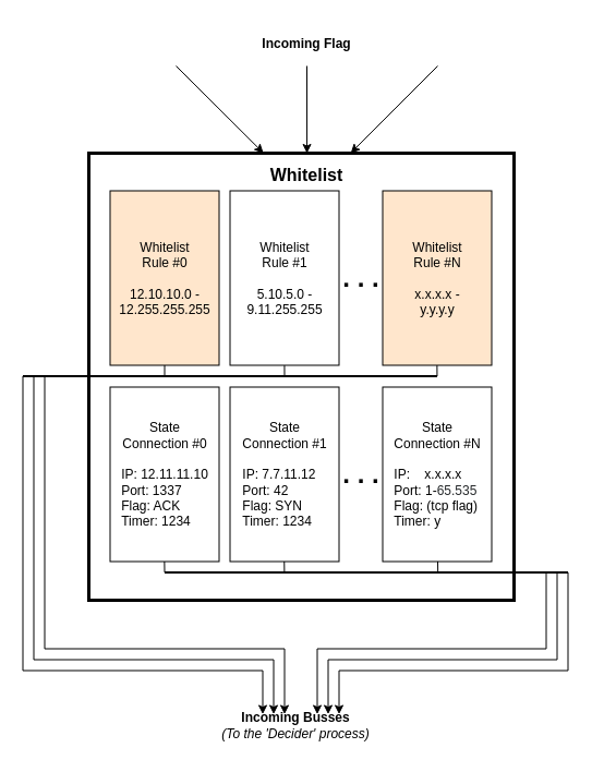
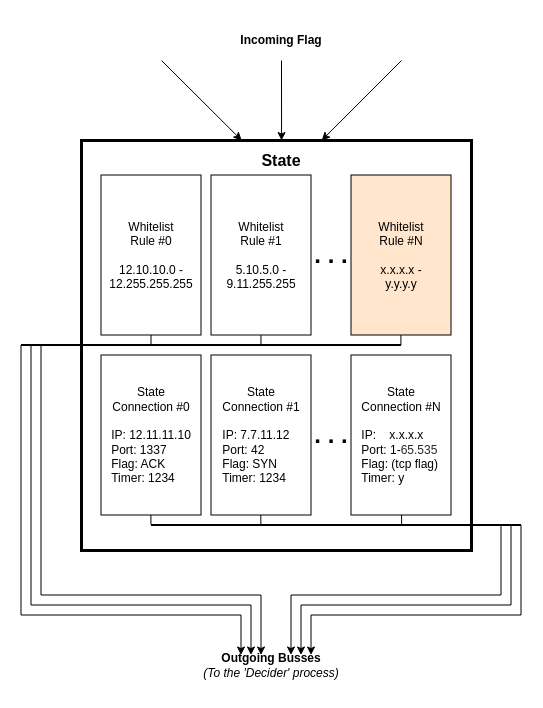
  <mxCell id="0" />
  <mxCell id="1" parent="0" />
  <mxCell id="2" value="" style="rounded=0;whiteSpace=wrap;html=1;strokeWidth=3;" parent="1" vertex="1"><mxGeometry x="81" y="140" width="390" height="410" as="geometry" /></mxCell>
- <mxCell id="3" value="Whitelist&lt;br&gt;Rule #0&lt;br&gt;&lt;br&gt;12.10.10.0 - 12.255.255.255&lt;br&gt;" style="rounded=0;whiteSpace=wrap;html=1;fillColor=#ffe6cc;" parent="1" vertex="1"><mxGeometry x="100.5" y="174.5" width="100" height="160" as="geometry" /></mxCell>
+ <mxCell id="3" value="Whitelist&lt;br&gt;Rule #0&lt;br&gt;&lt;br&gt;12.10.10.0 - 12.255.255.255&lt;br&gt;" style="rounded=0;whiteSpace=wrap;html=1;" parent="1" vertex="1"><mxGeometry x="100.5" y="174.5" width="100" height="160" as="geometry" /></mxCell>
  <mxCell id="4" value="Whitelist&lt;br&gt;Rule #1&lt;br&gt;&lt;br&gt;5.10.5.0 - 9.11.255.255&lt;br&gt;" style="rounded=0;whiteSpace=wrap;html=1;" parent="1" vertex="1"><mxGeometry x="210.5" y="174.5" width="100" height="160" as="geometry" /></mxCell>
  <mxCell id="5" value="Whitelist&lt;br&gt;Rule #N&lt;br&gt;&lt;br&gt;x.x.x.x -&lt;br&gt;y.y.y.y&lt;br&gt;" style="rounded=0;whiteSpace=wrap;html=1;fillColor=#ffe6cc;" parent="1" vertex="1"><mxGeometry x="350.5" y="174.5" width="100" height="160" as="geometry" /></mxCell>
  <mxCell id="6" value="&lt;b&gt;&lt;font style=&quot;font-size: 24px&quot;&gt;. . .&lt;/font&gt;&lt;/b&gt;" style="text;html=1;strokeColor=none;fillColor=none;align=center;verticalAlign=middle;whiteSpace=wrap;rounded=0;" parent="1" vertex="1"><mxGeometry x="310.5" y="244.5" width="40" height="20" as="geometry" /></mxCell>
  <mxCell id="7" value="State&lt;br&gt;Connection #0&lt;br&gt;&lt;br&gt;&lt;div style=&quot;text-align: left&quot;&gt;IP: 12.11.11.10&lt;/div&gt;&lt;div style=&quot;text-align: left&quot;&gt;Port: 1337&lt;br&gt;Flag: ACK&lt;br&gt;&lt;/div&gt;&lt;div style=&quot;text-align: left&quot;&gt;Timer: 1234&lt;/div&gt;" style="rounded=0;whiteSpace=wrap;html=1;" parent="1" vertex="1"><mxGeometry x="100.5" y="354.5" width="100" height="160" as="geometry" /></mxCell>
  <mxCell id="8" value="State&lt;br&gt;Connection #1&lt;br&gt;&lt;br&gt;&lt;div style=&quot;text-align: left&quot;&gt;IP: 7.7.11.12&lt;/div&gt;&lt;div style=&quot;text-align: left&quot;&gt;Port: 42&lt;br&gt;Flag: SYN&lt;br&gt;&lt;/div&gt;&lt;div style=&quot;text-align: left&quot;&gt;Timer: 1234&lt;/div&gt;" style="rounded=0;whiteSpace=wrap;html=1;" parent="1" vertex="1"><mxGeometry x="210.5" y="354.5" width="100" height="160" as="geometry" /></mxCell>
  <mxCell id="9" value="State&lt;br&gt;Connection #N&lt;br&gt;&lt;br&gt;&lt;div style=&quot;text-align: left&quot;&gt;IP:&amp;nbsp; &amp;nbsp; x.x.x.x&lt;/div&gt;&lt;div style=&quot;text-align: left&quot;&gt;Port: 1-&lt;span style=&quot;color: rgb(36 , 39 , 41) ; font-family: &amp;#34;arial&amp;#34; , &amp;#34;helvetica neue&amp;#34; , &amp;#34;helvetica&amp;#34; , sans-serif ; background-color: rgb(255 , 255 , 255)&quot;&gt;&lt;font style=&quot;font-size: 12px&quot;&gt;65.535&lt;/font&gt;&lt;/span&gt;&lt;br&gt;Flag: (tcp flag)&lt;br&gt;&lt;/div&gt;&lt;div style=&quot;text-align: left&quot;&gt;Timer: y&lt;/div&gt;" style="rounded=0;whiteSpace=wrap;html=1;" parent="1" vertex="1"><mxGeometry x="350.5" y="354.5" width="100" height="160" as="geometry" /></mxCell>
  <mxCell id="10" value="&lt;b&gt;&lt;font style=&quot;font-size: 24px&quot;&gt;. . .&lt;/font&gt;&lt;/b&gt;" style="text;html=1;strokeColor=none;fillColor=none;align=center;verticalAlign=middle;whiteSpace=wrap;rounded=0;" parent="1" vertex="1"><mxGeometry x="310.5" y="424.5" width="40" height="20" as="geometry" /></mxCell>
  <mxCell id="11" value="" style="endArrow=classic;html=1;entryX=0.513;entryY=0;entryDx=0;entryDy=0;entryPerimeter=0;" parent="1" target="2" edge="1"><mxGeometry width="50" height="50" relative="1" as="geometry"><mxPoint x="281" y="60" as="sourcePoint" /><mxPoint x="271" y="110" as="targetPoint" /></mxGeometry></mxCell>
  <mxCell id="12" value="" style="endArrow=classic;html=1;entryX=0.513;entryY=0;entryDx=0;entryDy=0;entryPerimeter=0;" parent="1" edge="1"><mxGeometry width="50" height="50" relative="1" as="geometry"><mxPoint x="161" y="60" as="sourcePoint" /><mxPoint x="241.186" y="139.93" as="targetPoint" /></mxGeometry></mxCell>
  <mxCell id="13" value="" style="endArrow=classic;html=1;entryX=0.513;entryY=0;entryDx=0;entryDy=0;entryPerimeter=0;" parent="1" edge="1"><mxGeometry width="50" height="50" relative="1" as="geometry"><mxPoint x="401" y="60" as="sourcePoint" /><mxPoint x="321.186" y="139.93" as="targetPoint" /></mxGeometry></mxCell>
  <mxCell id="14" value="&lt;b&gt;Incoming Flag&lt;/b&gt;" style="text;html=1;strokeColor=none;fillColor=none;align=center;verticalAlign=middle;whiteSpace=wrap;rounded=0;" parent="1" vertex="1"><mxGeometry x="171" y="20" width="220" height="40" as="geometry" /></mxCell>
  <mxCell id="15" value="" style="endArrow=none;html=1;entryX=0.5;entryY=1;entryDx=0;entryDy=0;" parent="1" target="3" edge="1"><mxGeometry width="50" height="50" relative="1" as="geometry"><mxPoint x="150.5" y="344.5" as="sourcePoint" /><mxPoint x="155.5" y="334.5" as="targetPoint" /></mxGeometry></mxCell>
  <mxCell id="16" value="" style="endArrow=none;html=1;entryX=0.5;entryY=1;entryDx=0;entryDy=0;" parent="1" edge="1"><mxGeometry width="50" height="50" relative="1" as="geometry"><mxPoint x="260.5" y="344.5" as="sourcePoint" /><mxPoint x="260.444" y="334.611" as="targetPoint" /></mxGeometry></mxCell>
  <mxCell id="17" value="" style="endArrow=none;html=1;entryX=0.5;entryY=1;entryDx=0;entryDy=0;" parent="1" edge="1"><mxGeometry width="50" height="50" relative="1" as="geometry"><mxPoint x="400.447" y="344.5" as="sourcePoint" /><mxPoint x="400.391" y="334.611" as="targetPoint" /></mxGeometry></mxCell>
  <mxCell id="18" value="" style="endArrow=none;html=1;strokeWidth=2;" parent="1" edge="1"><mxGeometry width="50" height="50" relative="1" as="geometry"><mxPoint x="20.5" y="344.5" as="sourcePoint" /><mxPoint x="400.5" y="344.5" as="targetPoint" /></mxGeometry></mxCell>
  <mxCell id="19" value="" style="endArrow=none;html=1;" parent="1" edge="1"><mxGeometry width="50" height="50" relative="1" as="geometry"><mxPoint x="40.5" y="594.5" as="sourcePoint" /><mxPoint x="40.5" y="344.5" as="targetPoint" /></mxGeometry></mxCell>
  <mxCell id="20" value="" style="endArrow=none;html=1;" parent="1" edge="1"><mxGeometry width="50" height="50" relative="1" as="geometry"><mxPoint x="30.5" y="604.5" as="sourcePoint" /><mxPoint x="30.5" y="344.5" as="targetPoint" /></mxGeometry></mxCell>
  <mxCell id="21" value="" style="endArrow=none;html=1;" parent="1" edge="1"><mxGeometry width="50" height="50" relative="1" as="geometry"><mxPoint x="20.5" y="614.5" as="sourcePoint" /><mxPoint x="20.5" y="344.5" as="targetPoint" /></mxGeometry></mxCell>
  <mxCell id="22" value="" style="endArrow=none;html=1;entryX=0.5;entryY=1;entryDx=0;entryDy=0;" parent="1" edge="1"><mxGeometry width="50" height="50" relative="1" as="geometry"><mxPoint x="150.5" y="524.372" as="sourcePoint" /><mxPoint x="150.357" y="514.515" as="targetPoint" /></mxGeometry></mxCell>
  <mxCell id="23" value="" style="endArrow=none;html=1;entryX=0.5;entryY=1;entryDx=0;entryDy=0;" parent="1" edge="1"><mxGeometry width="50" height="50" relative="1" as="geometry"><mxPoint x="401.171" y="524.372" as="sourcePoint" /><mxPoint x="401.028" y="514.515" as="targetPoint" /></mxGeometry></mxCell>
  <mxCell id="24" value="" style="endArrow=none;html=1;entryX=0.5;entryY=1;entryDx=0;entryDy=0;" parent="1" edge="1"><mxGeometry width="50" height="50" relative="1" as="geometry"><mxPoint x="260.403" y="524.372" as="sourcePoint" /><mxPoint x="260.26" y="514.515" as="targetPoint" /></mxGeometry></mxCell>
  <mxCell id="25" value="" style="endArrow=none;html=1;strokeWidth=2;" parent="1" edge="1"><mxGeometry width="50" height="50" relative="1" as="geometry"><mxPoint x="150.5" y="524.5" as="sourcePoint" /><mxPoint x="520.5" y="524.5" as="targetPoint" /></mxGeometry></mxCell>
  <mxCell id="26" value="" style="endArrow=none;html=1;" parent="1" edge="1"><mxGeometry width="50" height="50" relative="1" as="geometry"><mxPoint x="500.5" y="594.5" as="sourcePoint" /><mxPoint x="500.5" y="524.5" as="targetPoint" /></mxGeometry></mxCell>
  <mxCell id="27" value="" style="endArrow=none;html=1;" parent="1" edge="1"><mxGeometry width="50" height="50" relative="1" as="geometry"><mxPoint x="510.5" y="604.5" as="sourcePoint" /><mxPoint x="510.5" y="524.5" as="targetPoint" /></mxGeometry></mxCell>
  <mxCell id="28" value="" style="endArrow=none;html=1;" parent="1" edge="1"><mxGeometry width="50" height="50" relative="1" as="geometry"><mxPoint x="520.5" y="614.5" as="sourcePoint" /><mxPoint x="520.5" y="524.5" as="targetPoint" /></mxGeometry></mxCell>
  <mxCell id="29" value="" style="endArrow=none;html=1;" parent="1" edge="1"><mxGeometry width="50" height="50" relative="1" as="geometry"><mxPoint x="260.5" y="594.5" as="sourcePoint" /><mxPoint x="40.5" y="594.5" as="targetPoint" /></mxGeometry></mxCell>
  <mxCell id="30" value="" style="endArrow=none;html=1;" parent="1" edge="1"><mxGeometry width="50" height="50" relative="1" as="geometry"><mxPoint x="250.5" y="604.5" as="sourcePoint" /><mxPoint x="30.5" y="604.5" as="targetPoint" /></mxGeometry></mxCell>
  <mxCell id="31" value="" style="endArrow=none;html=1;" parent="1" edge="1"><mxGeometry width="50" height="50" relative="1" as="geometry"><mxPoint x="240.5" y="614.5" as="sourcePoint" /><mxPoint x="20.5" y="614.5" as="targetPoint" /></mxGeometry></mxCell>
  <mxCell id="32" value="" style="endArrow=none;html=1;" parent="1" edge="1"><mxGeometry width="50" height="50" relative="1" as="geometry"><mxPoint x="500.5" y="594.5" as="sourcePoint" /><mxPoint x="290.5" y="594.5" as="targetPoint" /></mxGeometry></mxCell>
  <mxCell id="33" value="" style="endArrow=none;html=1;" parent="1" edge="1"><mxGeometry width="50" height="50" relative="1" as="geometry"><mxPoint x="510.5" y="604.5" as="sourcePoint" /><mxPoint x="300.5" y="604.5" as="targetPoint" /></mxGeometry></mxCell>
  <mxCell id="34" value="" style="endArrow=none;html=1;" parent="1" edge="1"><mxGeometry width="50" height="50" relative="1" as="geometry"><mxPoint x="520.5" y="614.5" as="sourcePoint" /><mxPoint x="310.5" y="614.5" as="targetPoint" /></mxGeometry></mxCell>
  <mxCell id="35" value="" style="endArrow=classic;html=1;" parent="1" edge="1"><mxGeometry width="50" height="50" relative="1" as="geometry"><mxPoint x="240.5" y="614.5" as="sourcePoint" /><mxPoint x="240.5" y="654.5" as="targetPoint" /></mxGeometry></mxCell>
  <mxCell id="36" value="" style="endArrow=classic;html=1;" parent="1" edge="1"><mxGeometry width="50" height="50" relative="1" as="geometry"><mxPoint x="250.5" y="604.5" as="sourcePoint" /><mxPoint x="250.5" y="654.5" as="targetPoint" /></mxGeometry></mxCell>
  <mxCell id="37" value="" style="endArrow=classic;html=1;" parent="1" edge="1"><mxGeometry width="50" height="50" relative="1" as="geometry"><mxPoint x="260.5" y="594.5" as="sourcePoint" /><mxPoint x="260.5" y="654.5" as="targetPoint" /></mxGeometry></mxCell>
  <mxCell id="38" value="" style="endArrow=classic;html=1;" parent="1" edge="1"><mxGeometry width="50" height="50" relative="1" as="geometry"><mxPoint x="290.5" y="594.5" as="sourcePoint" /><mxPoint x="290.5" y="654.5" as="targetPoint" /></mxGeometry></mxCell>
  <mxCell id="39" value="" style="endArrow=classic;html=1;" parent="1" edge="1"><mxGeometry width="50" height="50" relative="1" as="geometry"><mxPoint x="310.5" y="614.5" as="sourcePoint" /><mxPoint x="310.5" y="654.5" as="targetPoint" /></mxGeometry></mxCell>
  <mxCell id="40" value="" style="endArrow=classic;html=1;" parent="1" edge="1"><mxGeometry width="50" height="50" relative="1" as="geometry"><mxPoint x="300.5" y="604.5" as="sourcePoint" /><mxPoint x="300.5" y="654.5" as="targetPoint" /></mxGeometry></mxCell>
- <mxCell id="41" value="&lt;b&gt;Incoming Busses&lt;/b&gt;&lt;br&gt;&lt;i&gt;(To the 'Decider' process)&lt;/i&gt;&lt;br&gt;" style="text;html=1;strokeColor=none;fillColor=none;align=center;verticalAlign=middle;whiteSpace=wrap;rounded=0;" parent="1" vertex="1"><mxGeometry x="160.5" y="645.452" width="220" height="40" as="geometry" /></mxCell>
- <mxCell id="42" value="&lt;b&gt;&lt;font style=&quot;font-size: 16px&quot;&gt;Whitelist&lt;/font&gt;&lt;/b&gt;" style="text;html=1;strokeColor=none;fillColor=none;align=center;verticalAlign=middle;whiteSpace=wrap;rounded=0;" parent="1" vertex="1"><mxGeometry x="191" y="150" width="180" height="20" as="geometry" /></mxCell>
+ <mxCell id="41" value="&lt;b&gt;Outgoing Busses&lt;/b&gt;&lt;br&gt;&lt;i&gt;(To the 'Decider' process)&lt;/i&gt;&lt;br&gt;" style="text;html=1;strokeColor=none;fillColor=none;align=center;verticalAlign=middle;whiteSpace=wrap;rounded=0;" parent="1" vertex="1"><mxGeometry x="160.5" y="645.452" width="220" height="40" as="geometry" /></mxCell>
+ <mxCell id="42" value="&lt;b&gt;&lt;font style=&quot;font-size: 16px&quot;&gt;State&lt;/font&gt;&lt;/b&gt;" style="text;html=1;strokeColor=none;fillColor=none;align=center;verticalAlign=middle;whiteSpace=wrap;rounded=0;" parent="1" vertex="1"><mxGeometry x="191" y="150" width="180" height="20" as="geometry" /></mxCell>
